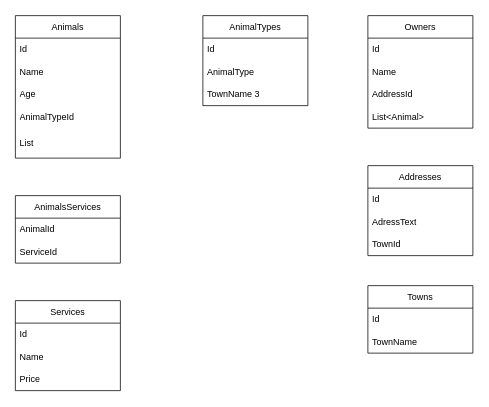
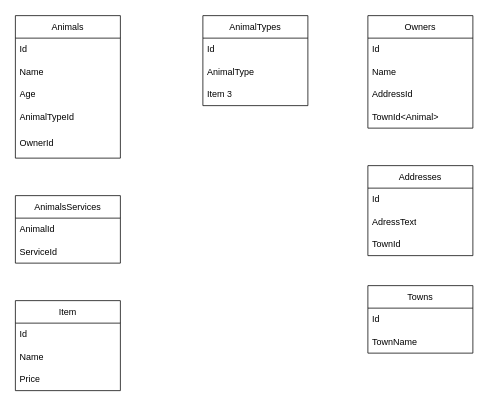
  <mxCell id="0" />
  <mxCell id="1" parent="0" />
  <mxCell id="2" value="Animals" style="swimlane;fontStyle=0;childLayout=stackLayout;horizontal=1;startSize=30;horizontalStack=0;resizeParent=1;resizeParentMax=0;resizeLast=0;collapsible=1;marginBottom=0;whiteSpace=wrap;html=1;" vertex="1" parent="1"><mxGeometry x="20" y="20" width="140" height="190" as="geometry"><mxRectangle x="120" y="130" width="80" height="30" as="alternateBounds" /></mxGeometry></mxCell>
  <mxCell id="3" value="Id" style="text;strokeColor=none;fillColor=none;align=left;verticalAlign=middle;spacingLeft=4;spacingRight=4;overflow=hidden;points=[[0,0.5],[1,0.5]];portConstraint=eastwest;rotatable=0;whiteSpace=wrap;html=1;" vertex="1" parent="2"><mxGeometry y="30" width="140" height="30" as="geometry" /></mxCell>
  <mxCell id="4" value="Name" style="text;strokeColor=none;fillColor=none;align=left;verticalAlign=middle;spacingLeft=4;spacingRight=4;overflow=hidden;points=[[0,0.5],[1,0.5]];portConstraint=eastwest;rotatable=0;whiteSpace=wrap;html=1;" vertex="1" parent="2"><mxGeometry y="60" width="140" height="30" as="geometry" /></mxCell>
  <mxCell id="5" value="Age" style="text;strokeColor=none;fillColor=none;align=left;verticalAlign=middle;spacingLeft=4;spacingRight=4;overflow=hidden;points=[[0,0.5],[1,0.5]];portConstraint=eastwest;rotatable=0;whiteSpace=wrap;html=1;" vertex="1" parent="2"><mxGeometry y="90" width="140" height="30" as="geometry" /></mxCell>
  <mxCell id="6" value="AnimalTypeId" style="text;strokeColor=none;fillColor=none;align=left;verticalAlign=middle;spacingLeft=4;spacingRight=4;overflow=hidden;points=[[0,0.5],[1,0.5]];portConstraint=eastwest;rotatable=0;whiteSpace=wrap;html=1;" vertex="1" parent="2"><mxGeometry y="120" width="140" height="30" as="geometry" /></mxCell>
- <mxCell id="7" value="List" style="text;strokeColor=none;fillColor=none;align=left;verticalAlign=middle;spacingLeft=4;spacingRight=4;overflow=hidden;points=[[0,0.5],[1,0.5]];portConstraint=eastwest;rotatable=0;whiteSpace=wrap;html=1;" vertex="1" parent="2"><mxGeometry y="150" width="140" height="40" as="geometry" /></mxCell>
+ <mxCell id="7" value="OwnerId" style="text;strokeColor=none;fillColor=none;align=left;verticalAlign=middle;spacingLeft=4;spacingRight=4;overflow=hidden;points=[[0,0.5],[1,0.5]];portConstraint=eastwest;rotatable=0;whiteSpace=wrap;html=1;" vertex="1" parent="2"><mxGeometry y="150" width="140" height="40" as="geometry" /></mxCell>
  <mxCell id="8" value="AnimalTypes" style="swimlane;fontStyle=0;childLayout=stackLayout;horizontal=1;startSize=30;horizontalStack=0;resizeParent=1;resizeParentMax=0;resizeLast=0;collapsible=1;marginBottom=0;whiteSpace=wrap;html=1;" vertex="1" parent="1"><mxGeometry x="270" y="20" width="140" height="120" as="geometry" /></mxCell>
  <mxCell id="9" value="Id&lt;span style=&quot;white-space: pre;&quot;&gt;&#09;&lt;/span&gt;" style="text;strokeColor=none;fillColor=none;align=left;verticalAlign=middle;spacingLeft=4;spacingRight=4;overflow=hidden;points=[[0,0.5],[1,0.5]];portConstraint=eastwest;rotatable=0;whiteSpace=wrap;html=1;" vertex="1" parent="8"><mxGeometry y="30" width="140" height="30" as="geometry" /></mxCell>
  <mxCell id="10" value="AnimalType" style="text;strokeColor=none;fillColor=none;align=left;verticalAlign=middle;spacingLeft=4;spacingRight=4;overflow=hidden;points=[[0,0.5],[1,0.5]];portConstraint=eastwest;rotatable=0;whiteSpace=wrap;html=1;" vertex="1" parent="8"><mxGeometry y="60" width="140" height="30" as="geometry" /></mxCell>
- <mxCell id="11" value="TownName 3" style="text;strokeColor=none;fillColor=none;align=left;verticalAlign=middle;spacingLeft=4;spacingRight=4;overflow=hidden;points=[[0,0.5],[1,0.5]];portConstraint=eastwest;rotatable=0;whiteSpace=wrap;html=1;" vertex="1" parent="8"><mxGeometry y="90" width="140" height="30" as="geometry" /></mxCell>
+ <mxCell id="11" value="Item 3" style="text;strokeColor=none;fillColor=none;align=left;verticalAlign=middle;spacingLeft=4;spacingRight=4;overflow=hidden;points=[[0,0.5],[1,0.5]];portConstraint=eastwest;rotatable=0;whiteSpace=wrap;html=1;" vertex="1" parent="8"><mxGeometry y="90" width="140" height="30" as="geometry" /></mxCell>
  <mxCell id="12" value="Owners" style="swimlane;fontStyle=0;childLayout=stackLayout;horizontal=1;startSize=30;horizontalStack=0;resizeParent=1;resizeParentMax=0;resizeLast=0;collapsible=1;marginBottom=0;whiteSpace=wrap;html=1;" vertex="1" parent="1"><mxGeometry x="490" y="20" width="140" height="150" as="geometry" /></mxCell>
  <mxCell id="13" value="Id" style="text;strokeColor=none;fillColor=none;align=left;verticalAlign=middle;spacingLeft=4;spacingRight=4;overflow=hidden;points=[[0,0.5],[1,0.5]];portConstraint=eastwest;rotatable=0;whiteSpace=wrap;html=1;" vertex="1" parent="12"><mxGeometry y="30" width="140" height="30" as="geometry" /></mxCell>
  <mxCell id="14" value="Name" style="text;strokeColor=none;fillColor=none;align=left;verticalAlign=middle;spacingLeft=4;spacingRight=4;overflow=hidden;points=[[0,0.5],[1,0.5]];portConstraint=eastwest;rotatable=0;whiteSpace=wrap;html=1;" vertex="1" parent="12"><mxGeometry y="60" width="140" height="30" as="geometry" /></mxCell>
  <mxCell id="15" value="AddressId" style="text;strokeColor=none;fillColor=none;align=left;verticalAlign=middle;spacingLeft=4;spacingRight=4;overflow=hidden;points=[[0,0.5],[1,0.5]];portConstraint=eastwest;rotatable=0;whiteSpace=wrap;html=1;" vertex="1" parent="12"><mxGeometry y="90" width="140" height="30" as="geometry" /></mxCell>
- <mxCell id="16" value="List&amp;lt;Animal&amp;gt;" style="text;strokeColor=none;fillColor=none;align=left;verticalAlign=middle;spacingLeft=4;spacingRight=4;overflow=hidden;points=[[0,0.5],[1,0.5]];portConstraint=eastwest;rotatable=0;whiteSpace=wrap;html=1;" vertex="1" parent="12"><mxGeometry y="120" width="140" height="30" as="geometry" /></mxCell>
- <mxCell id="17" value="Services" style="swimlane;fontStyle=0;childLayout=stackLayout;horizontal=1;startSize=30;horizontalStack=0;resizeParent=1;resizeParentMax=0;resizeLast=0;collapsible=1;marginBottom=0;whiteSpace=wrap;html=1;" vertex="1" parent="1"><mxGeometry x="20" y="400" width="140" height="120" as="geometry" /></mxCell>
+ <mxCell id="16" value="TownId&amp;lt;Animal&amp;gt;" style="text;strokeColor=none;fillColor=none;align=left;verticalAlign=middle;spacingLeft=4;spacingRight=4;overflow=hidden;points=[[0,0.5],[1,0.5]];portConstraint=eastwest;rotatable=0;whiteSpace=wrap;html=1;" vertex="1" parent="12"><mxGeometry y="120" width="140" height="30" as="geometry" /></mxCell>
+ <mxCell id="17" value="Item" style="swimlane;fontStyle=0;childLayout=stackLayout;horizontal=1;startSize=30;horizontalStack=0;resizeParent=1;resizeParentMax=0;resizeLast=0;collapsible=1;marginBottom=0;whiteSpace=wrap;html=1;" vertex="1" parent="1"><mxGeometry x="20" y="400" width="140" height="120" as="geometry" /></mxCell>
  <mxCell id="18" value="Id" style="text;strokeColor=none;fillColor=none;align=left;verticalAlign=middle;spacingLeft=4;spacingRight=4;overflow=hidden;points=[[0,0.5],[1,0.5]];portConstraint=eastwest;rotatable=0;whiteSpace=wrap;html=1;" vertex="1" parent="17"><mxGeometry y="30" width="140" height="30" as="geometry" /></mxCell>
  <mxCell id="19" value="Name" style="text;strokeColor=none;fillColor=none;align=left;verticalAlign=middle;spacingLeft=4;spacingRight=4;overflow=hidden;points=[[0,0.5],[1,0.5]];portConstraint=eastwest;rotatable=0;whiteSpace=wrap;html=1;" vertex="1" parent="17"><mxGeometry y="60" width="140" height="30" as="geometry" /></mxCell>
  <mxCell id="20" value="Price" style="text;strokeColor=none;fillColor=none;align=left;verticalAlign=middle;spacingLeft=4;spacingRight=4;overflow=hidden;points=[[0,0.5],[1,0.5]];portConstraint=eastwest;rotatable=0;whiteSpace=wrap;html=1;" vertex="1" parent="17"><mxGeometry y="90" width="140" height="30" as="geometry" /></mxCell>
  <mxCell id="21" value="AnimalsServices" style="swimlane;fontStyle=0;childLayout=stackLayout;horizontal=1;startSize=30;horizontalStack=0;resizeParent=1;resizeParentMax=0;resizeLast=0;collapsible=1;marginBottom=0;whiteSpace=wrap;html=1;" vertex="1" parent="1"><mxGeometry x="20" y="260" width="140" height="90" as="geometry" /></mxCell>
  <mxCell id="22" value="AnimalId" style="text;strokeColor=none;fillColor=none;align=left;verticalAlign=middle;spacingLeft=4;spacingRight=4;overflow=hidden;points=[[0,0.5],[1,0.5]];portConstraint=eastwest;rotatable=0;whiteSpace=wrap;html=1;" vertex="1" parent="21"><mxGeometry y="30" width="140" height="30" as="geometry" /></mxCell>
  <mxCell id="23" value="ServiceId" style="text;strokeColor=none;fillColor=none;align=left;verticalAlign=middle;spacingLeft=4;spacingRight=4;overflow=hidden;points=[[0,0.5],[1,0.5]];portConstraint=eastwest;rotatable=0;whiteSpace=wrap;html=1;" vertex="1" parent="21"><mxGeometry y="60" width="140" height="30" as="geometry" /></mxCell>
  <mxCell id="24" value="Addresses" style="swimlane;fontStyle=0;childLayout=stackLayout;horizontal=1;startSize=30;horizontalStack=0;resizeParent=1;resizeParentMax=0;resizeLast=0;collapsible=1;marginBottom=0;whiteSpace=wrap;html=1;" vertex="1" parent="1"><mxGeometry x="490" y="220" width="140" height="120" as="geometry" /></mxCell>
  <mxCell id="25" value="Id" style="text;strokeColor=none;fillColor=none;align=left;verticalAlign=middle;spacingLeft=4;spacingRight=4;overflow=hidden;points=[[0,0.5],[1,0.5]];portConstraint=eastwest;rotatable=0;whiteSpace=wrap;html=1;" vertex="1" parent="24"><mxGeometry y="30" width="140" height="30" as="geometry" /></mxCell>
  <mxCell id="26" value="AdressText" style="text;strokeColor=none;fillColor=none;align=left;verticalAlign=middle;spacingLeft=4;spacingRight=4;overflow=hidden;points=[[0,0.5],[1,0.5]];portConstraint=eastwest;rotatable=0;whiteSpace=wrap;html=1;" vertex="1" parent="24"><mxGeometry y="60" width="140" height="30" as="geometry" /></mxCell>
  <mxCell id="27" value="TownId" style="text;strokeColor=none;fillColor=none;align=left;verticalAlign=middle;spacingLeft=4;spacingRight=4;overflow=hidden;points=[[0,0.5],[1,0.5]];portConstraint=eastwest;rotatable=0;whiteSpace=wrap;html=1;" vertex="1" parent="24"><mxGeometry y="90" width="140" height="30" as="geometry" /></mxCell>
  <mxCell id="28" value="Towns" style="swimlane;fontStyle=0;childLayout=stackLayout;horizontal=1;startSize=30;horizontalStack=0;resizeParent=1;resizeParentMax=0;resizeLast=0;collapsible=1;marginBottom=0;whiteSpace=wrap;html=1;" vertex="1" parent="1"><mxGeometry x="490" y="380" width="140" height="90" as="geometry" /></mxCell>
  <mxCell id="29" value="Id" style="text;strokeColor=none;fillColor=none;align=left;verticalAlign=middle;spacingLeft=4;spacingRight=4;overflow=hidden;points=[[0,0.5],[1,0.5]];portConstraint=eastwest;rotatable=0;whiteSpace=wrap;html=1;" vertex="1" parent="28"><mxGeometry y="30" width="140" height="30" as="geometry" /></mxCell>
  <mxCell id="30" value="TownName" style="text;strokeColor=none;fillColor=none;align=left;verticalAlign=middle;spacingLeft=4;spacingRight=4;overflow=hidden;points=[[0,0.5],[1,0.5]];portConstraint=eastwest;rotatable=0;whiteSpace=wrap;html=1;" vertex="1" parent="28"><mxGeometry y="60" width="140" height="30" as="geometry" /></mxCell>
